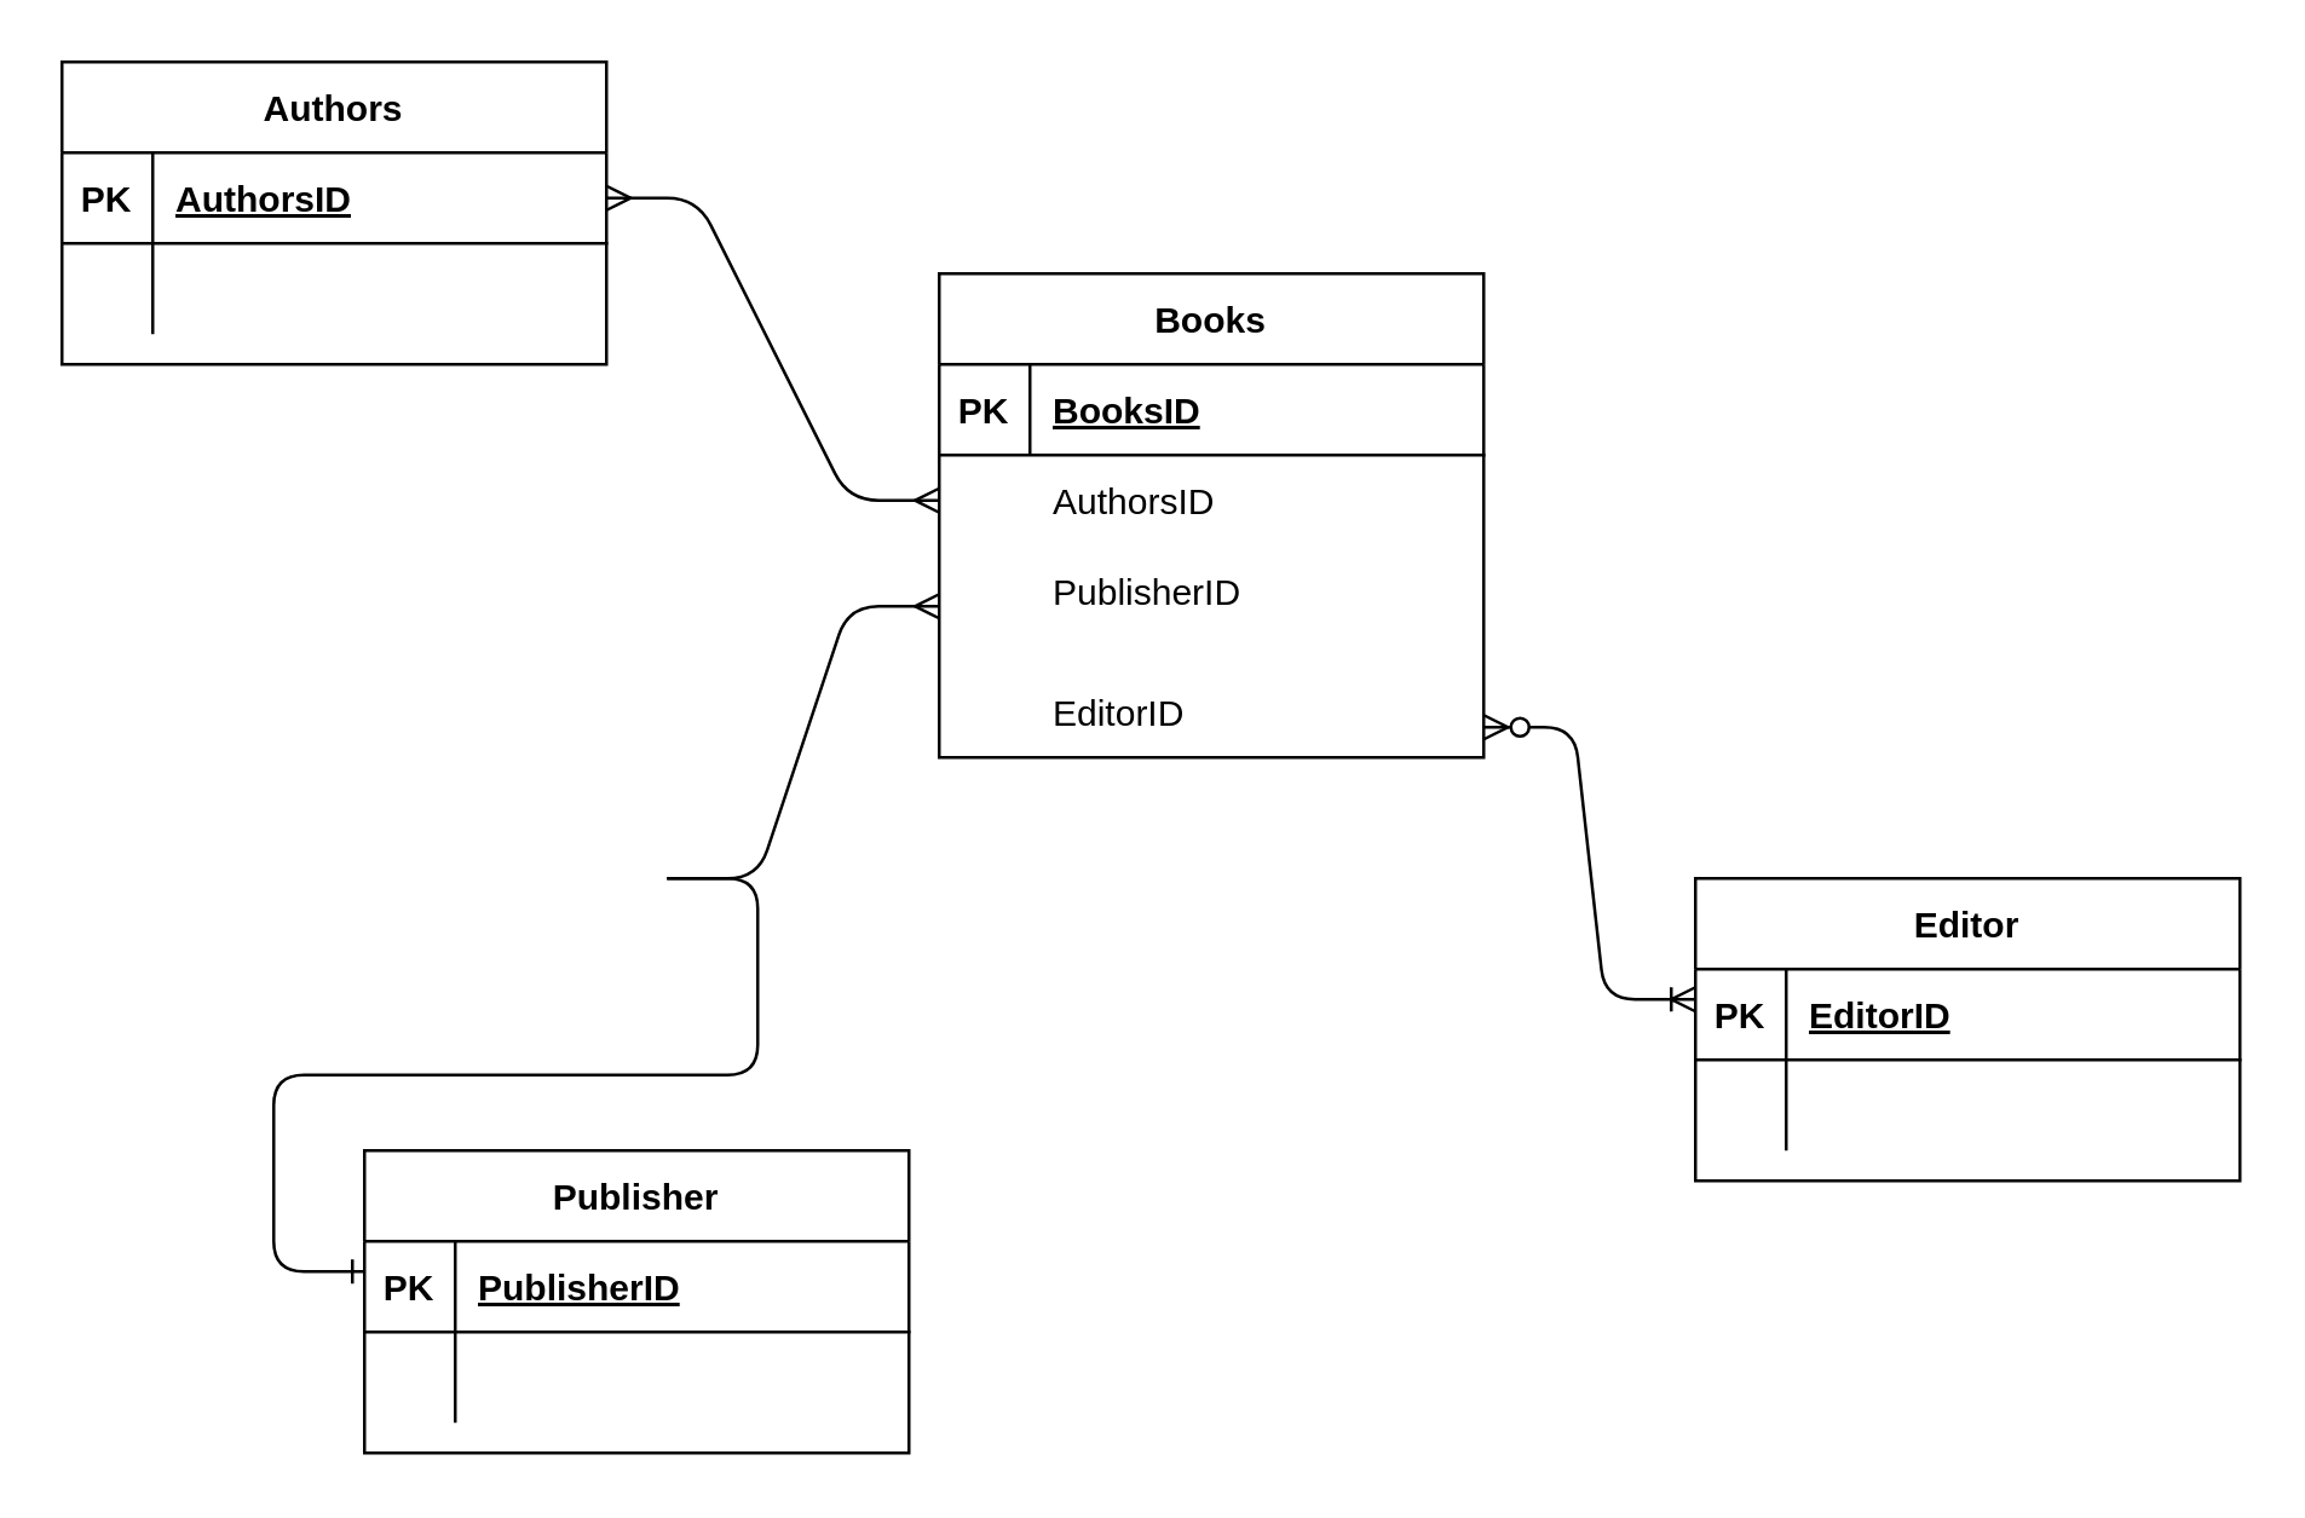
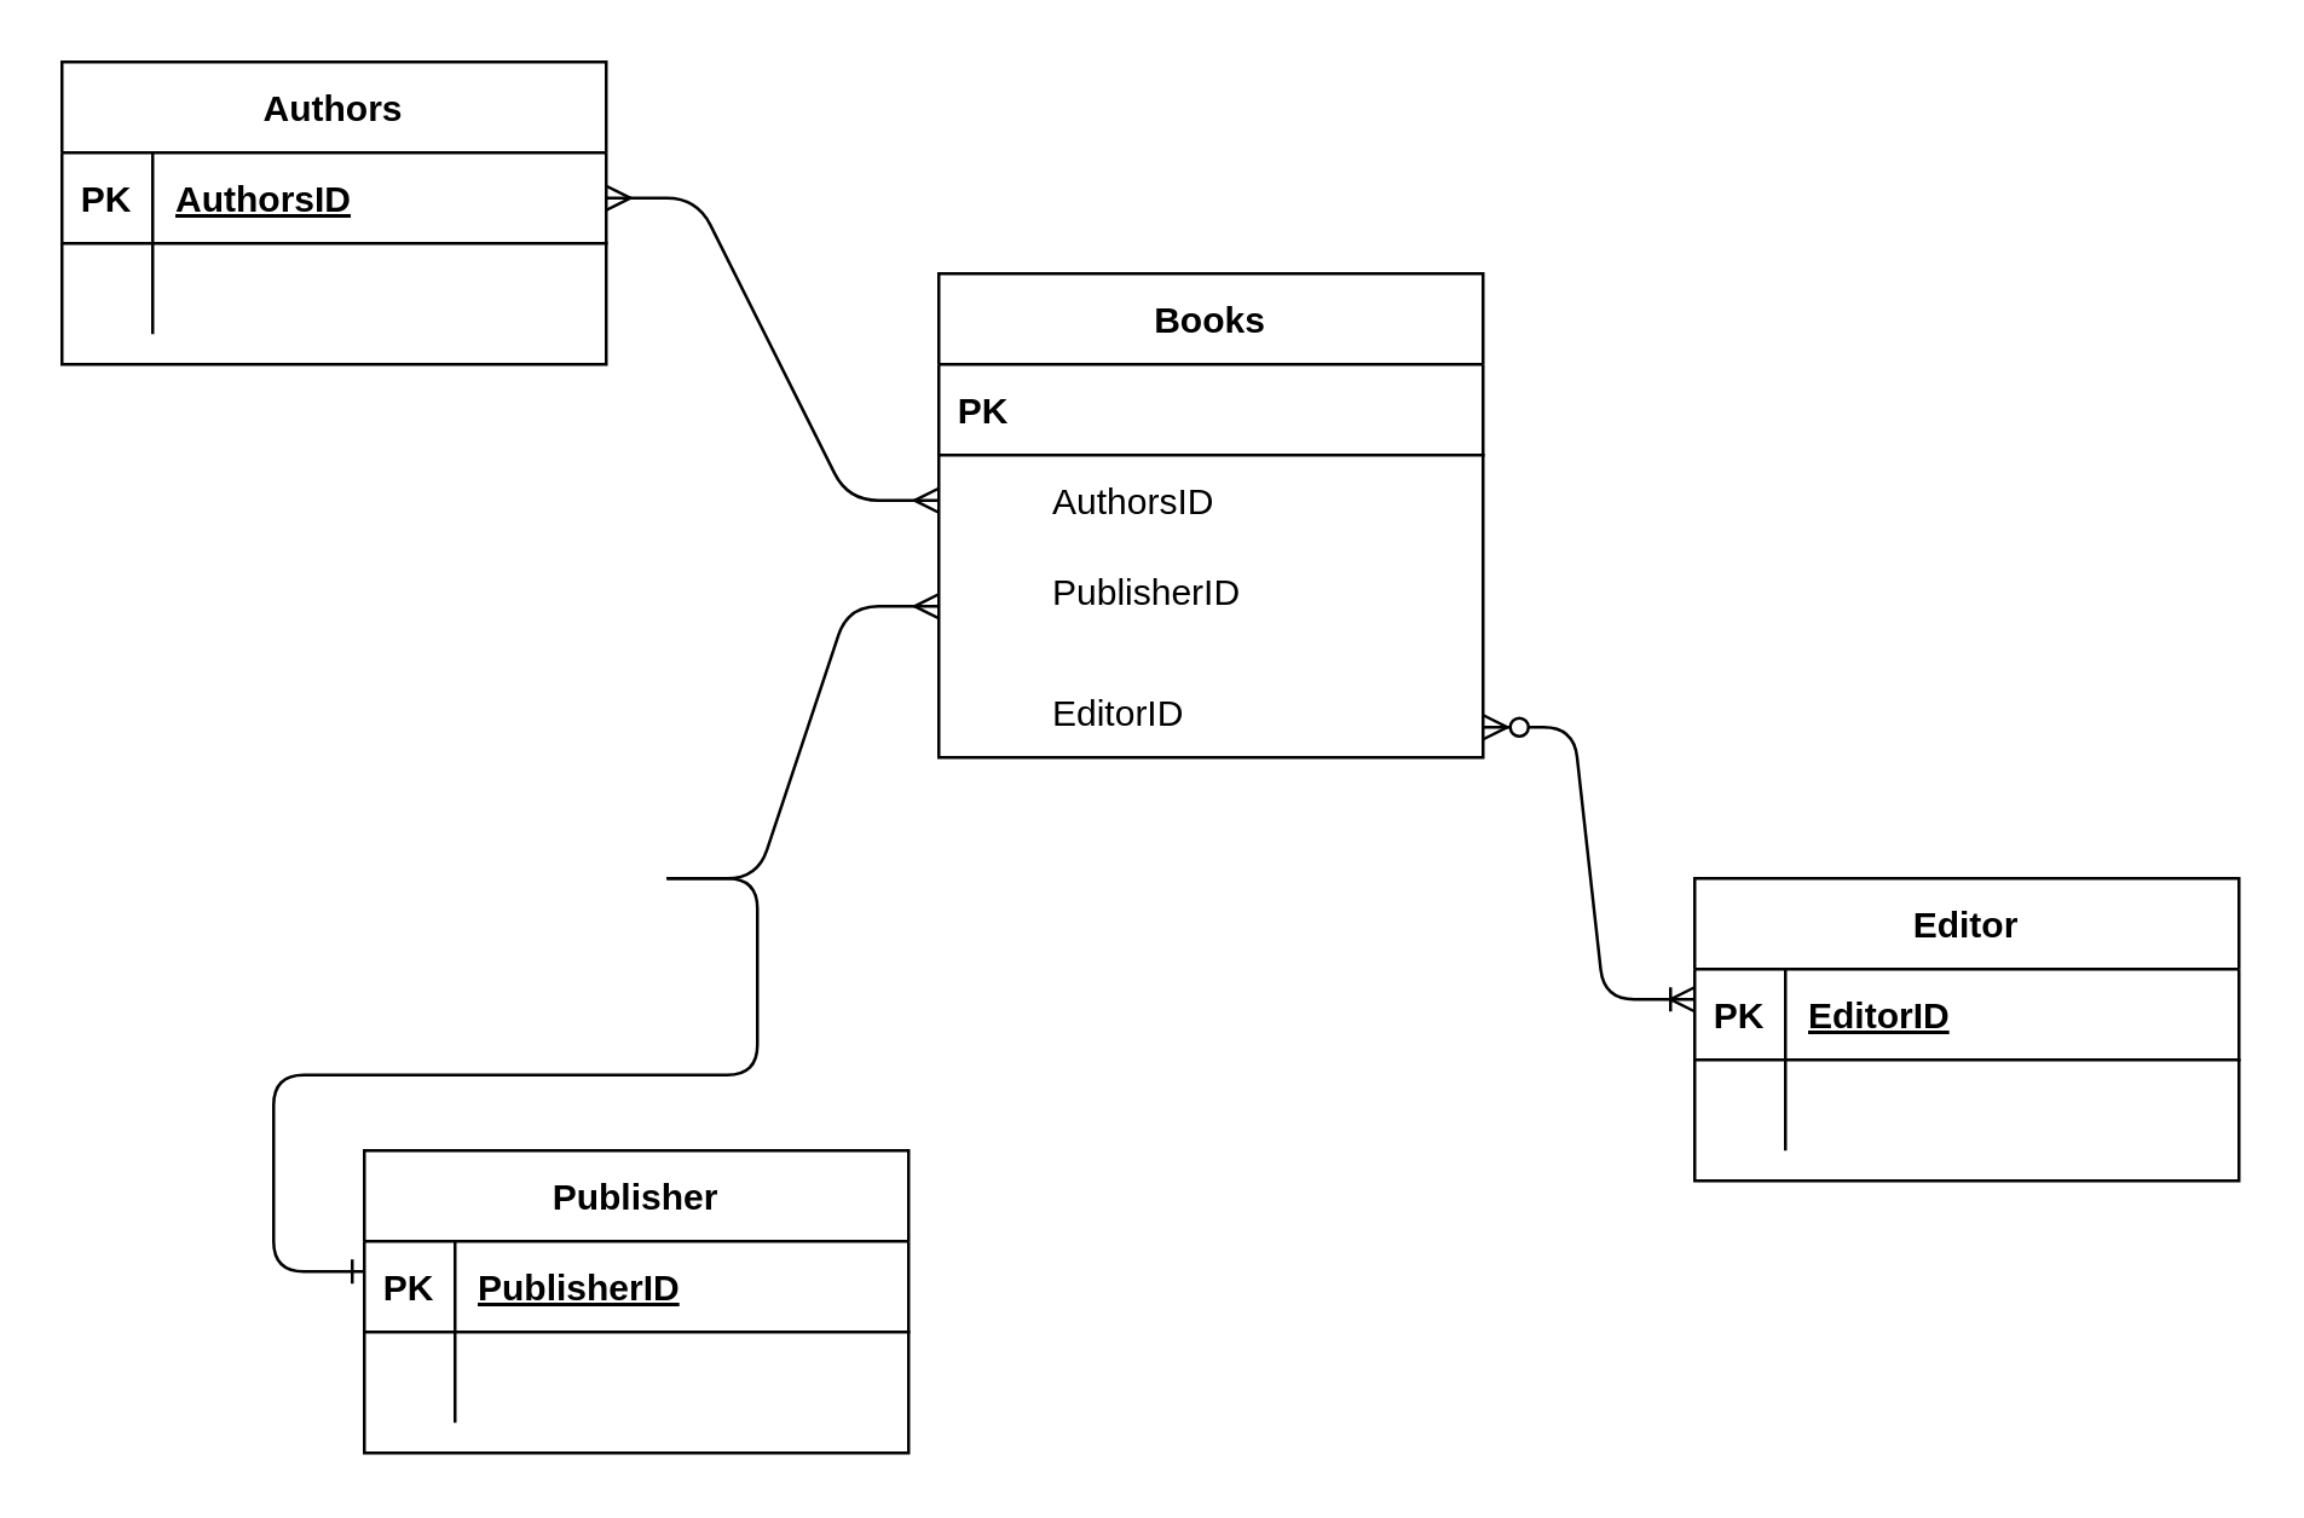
  <mxCell id="0" />
  <mxCell id="1" parent="0" />
  <mxCell id="2" value="" style="edgeStyle=entityRelationEdgeStyle;fontSize=12;html=1;endArrow=ERmany;startArrow=ERmany;entryX=0;entryY=0.5;entryDx=0;entryDy=0;exitX=1;exitY=0.5;exitDx=0;exitDy=0;" parent="1" source="7" target="17" edge="1"><mxGeometry width="100" height="100" relative="1" as="geometry"><mxPoint x="200" y="175" as="sourcePoint" /><mxPoint x="200" y="250" as="targetPoint" /></mxGeometry></mxCell>
  <mxCell id="3" value="" style="edgeStyle=entityRelationEdgeStyle;fontSize=12;html=1;endArrow=ERoneToMany;startArrow=ERzeroToMany;" parent="1" edge="1"><mxGeometry width="100" height="100" relative="1" as="geometry"><mxPoint x="490" y="240" as="sourcePoint" /><mxPoint x="560" y="330" as="targetPoint" /></mxGeometry></mxCell>
  <mxCell id="4" value="" style="edgeStyle=entityRelationEdgeStyle;fontSize=12;html=1;endArrow=ERmany;entryX=0;entryY=0.75;entryDx=0;entryDy=0;" parent="1" edge="1"><mxGeometry width="100" height="100" relative="1" as="geometry"><mxPoint x="220" y="290" as="sourcePoint" /><mxPoint x="310" y="200" as="targetPoint" /></mxGeometry></mxCell>
  <mxCell id="5" value="" style="edgeStyle=entityRelationEdgeStyle;fontSize=12;html=1;endArrow=ERone;endFill=1;" parent="1" edge="1"><mxGeometry width="100" height="100" relative="1" as="geometry"><mxPoint x="220" y="290" as="sourcePoint" /><mxPoint x="120" y="420" as="targetPoint" /></mxGeometry></mxCell>
  <mxCell id="6" value="Authors" style="shape=table;startSize=30;container=1;collapsible=1;childLayout=tableLayout;fixedRows=1;rowLines=0;fontStyle=1;align=center;resizeLast=1;" parent="1" vertex="1"><mxGeometry x="20" y="20" width="180" height="100" as="geometry" /></mxCell>
  <mxCell id="7" value="" style="shape=partialRectangle;collapsible=0;dropTarget=0;pointerEvents=0;fillColor=none;top=0;left=0;bottom=1;right=0;points=[[0,0.5],[1,0.5]];portConstraint=eastwest;" parent="6" vertex="1"><mxGeometry y="30" width="180" height="30" as="geometry" /></mxCell>
  <mxCell id="8" value="PK" style="shape=partialRectangle;connectable=0;fillColor=none;top=0;left=0;bottom=0;right=0;fontStyle=1;overflow=hidden;" parent="7" vertex="1"><mxGeometry width="30" height="30" as="geometry" /></mxCell>
  <mxCell id="9" value="AuthorsID" style="shape=partialRectangle;connectable=0;fillColor=none;top=0;left=0;bottom=0;right=0;align=left;spacingLeft=6;fontStyle=5;overflow=hidden;" parent="7" vertex="1"><mxGeometry x="30" width="150" height="30" as="geometry" /></mxCell>
  <mxCell id="10" value="" style="shape=partialRectangle;collapsible=0;dropTarget=0;pointerEvents=0;fillColor=none;top=0;left=0;bottom=0;right=0;points=[[0,0.5],[1,0.5]];portConstraint=eastwest;" parent="6" vertex="1"><mxGeometry y="60" width="180" height="30" as="geometry" /></mxCell>
  <mxCell id="11" value="" style="shape=partialRectangle;connectable=0;fillColor=none;top=0;left=0;bottom=0;right=0;editable=1;overflow=hidden;" parent="10" vertex="1"><mxGeometry width="30" height="30" as="geometry" /></mxCell>
  <mxCell id="12" value="" style="shape=partialRectangle;connectable=0;fillColor=none;top=0;left=0;bottom=0;right=0;align=left;spacingLeft=6;overflow=hidden;" parent="10" vertex="1"><mxGeometry x="30" width="150" height="30" as="geometry" /></mxCell>
  <mxCell id="13" value="Books" style="shape=table;startSize=30;container=1;collapsible=1;childLayout=tableLayout;fixedRows=1;rowLines=0;fontStyle=1;align=center;resizeLast=1;" parent="1" vertex="1"><mxGeometry x="310" y="90" width="180" height="160" as="geometry" /></mxCell>
  <mxCell id="14" value="" style="shape=partialRectangle;collapsible=0;dropTarget=0;pointerEvents=0;fillColor=none;top=0;left=0;bottom=1;right=0;points=[[0,0.5],[1,0.5]];portConstraint=eastwest;" parent="13" vertex="1"><mxGeometry y="30" width="180" height="30" as="geometry" /></mxCell>
  <mxCell id="15" value="PK" style="shape=partialRectangle;connectable=0;fillColor=none;top=0;left=0;bottom=0;right=0;fontStyle=1;overflow=hidden;" parent="14" vertex="1"><mxGeometry width="30" height="30" as="geometry" /></mxCell>
- <mxCell id="16" value="BooksID" style="shape=partialRectangle;connectable=0;fillColor=none;top=0;left=0;bottom=0;right=0;align=left;spacingLeft=6;fontStyle=5;overflow=hidden;" parent="14" vertex="1"><mxGeometry x="30" width="150" height="30" as="geometry" /></mxCell>
  <mxCell id="17" value="" style="shape=partialRectangle;collapsible=0;dropTarget=0;pointerEvents=0;fillColor=none;top=0;left=0;bottom=0;right=0;points=[[0,0.5],[1,0.5]];portConstraint=eastwest;" parent="13" vertex="1"><mxGeometry y="60" width="180" height="30" as="geometry" /></mxCell>
  <mxCell id="18" value="AuthorsID" style="shape=partialRectangle;connectable=0;fillColor=none;top=0;left=0;bottom=0;right=0;align=left;spacingLeft=6;overflow=hidden;" parent="17" vertex="1"><mxGeometry x="30" width="150" height="30" as="geometry" /></mxCell>
  <mxCell id="19" value="Publisher" style="shape=table;startSize=30;container=1;collapsible=1;childLayout=tableLayout;fixedRows=1;rowLines=0;fontStyle=1;align=center;resizeLast=1;" parent="1" vertex="1"><mxGeometry x="120" y="380" width="180" height="100" as="geometry" /></mxCell>
  <mxCell id="20" value="" style="shape=partialRectangle;collapsible=0;dropTarget=0;pointerEvents=0;fillColor=none;top=0;left=0;bottom=1;right=0;points=[[0,0.5],[1,0.5]];portConstraint=eastwest;" parent="19" vertex="1"><mxGeometry y="30" width="180" height="30" as="geometry" /></mxCell>
  <mxCell id="21" value="PK" style="shape=partialRectangle;connectable=0;fillColor=none;top=0;left=0;bottom=0;right=0;fontStyle=1;overflow=hidden;" parent="20" vertex="1"><mxGeometry width="30" height="30" as="geometry" /></mxCell>
  <mxCell id="22" value="PublisherID" style="shape=partialRectangle;connectable=0;fillColor=none;top=0;left=0;bottom=0;right=0;align=left;spacingLeft=6;fontStyle=5;overflow=hidden;" parent="20" vertex="1"><mxGeometry x="30" width="150" height="30" as="geometry" /></mxCell>
  <mxCell id="23" value="" style="shape=partialRectangle;collapsible=0;dropTarget=0;pointerEvents=0;fillColor=none;top=0;left=0;bottom=0;right=0;points=[[0,0.5],[1,0.5]];portConstraint=eastwest;" parent="19" vertex="1"><mxGeometry y="60" width="180" height="30" as="geometry" /></mxCell>
  <mxCell id="24" value="" style="shape=partialRectangle;connectable=0;fillColor=none;top=0;left=0;bottom=0;right=0;editable=1;overflow=hidden;" parent="23" vertex="1"><mxGeometry width="30" height="30" as="geometry" /></mxCell>
  <mxCell id="25" value="" style="shape=partialRectangle;connectable=0;fillColor=none;top=0;left=0;bottom=0;right=0;align=left;spacingLeft=6;overflow=hidden;" parent="23" vertex="1"><mxGeometry x="30" width="150" height="30" as="geometry" /></mxCell>
  <mxCell id="26" value="Editor" style="shape=table;startSize=30;container=1;collapsible=1;childLayout=tableLayout;fixedRows=1;rowLines=0;fontStyle=1;align=center;resizeLast=1;" parent="1" vertex="1"><mxGeometry x="560" y="290" width="180" height="100" as="geometry" /></mxCell>
  <mxCell id="27" value="" style="shape=partialRectangle;collapsible=0;dropTarget=0;pointerEvents=0;fillColor=none;top=0;left=0;bottom=1;right=0;points=[[0,0.5],[1,0.5]];portConstraint=eastwest;" parent="26" vertex="1"><mxGeometry y="30" width="180" height="30" as="geometry" /></mxCell>
  <mxCell id="28" value="PK" style="shape=partialRectangle;connectable=0;fillColor=none;top=0;left=0;bottom=0;right=0;fontStyle=1;overflow=hidden;" parent="27" vertex="1"><mxGeometry width="30" height="30" as="geometry" /></mxCell>
  <mxCell id="29" value="EditorID" style="shape=partialRectangle;connectable=0;fillColor=none;top=0;left=0;bottom=0;right=0;align=left;spacingLeft=6;fontStyle=5;overflow=hidden;" parent="27" vertex="1"><mxGeometry x="30" width="150" height="30" as="geometry" /></mxCell>
  <mxCell id="30" value="" style="shape=partialRectangle;collapsible=0;dropTarget=0;pointerEvents=0;fillColor=none;top=0;left=0;bottom=0;right=0;points=[[0,0.5],[1,0.5]];portConstraint=eastwest;" parent="26" vertex="1"><mxGeometry y="60" width="180" height="30" as="geometry" /></mxCell>
  <mxCell id="31" value="" style="shape=partialRectangle;connectable=0;fillColor=none;top=0;left=0;bottom=0;right=0;editable=1;overflow=hidden;" parent="30" vertex="1"><mxGeometry width="30" height="30" as="geometry" /></mxCell>
  <mxCell id="32" value="" style="shape=partialRectangle;connectable=0;fillColor=none;top=0;left=0;bottom=0;right=0;align=left;spacingLeft=6;overflow=hidden;" parent="30" vertex="1"><mxGeometry x="30" width="150" height="30" as="geometry" /></mxCell>
  <mxCell id="33" value="PublisherID" style="shape=partialRectangle;connectable=0;fillColor=none;top=0;left=0;bottom=0;right=0;align=left;spacingLeft=6;overflow=hidden;" parent="1" vertex="1"><mxGeometry x="340" y="180" width="150" height="30" as="geometry" /></mxCell>
  <mxCell id="34" value="EditorID" style="shape=partialRectangle;connectable=0;fillColor=none;top=0;left=0;bottom=0;right=0;align=left;spacingLeft=6;overflow=hidden;" parent="1" vertex="1"><mxGeometry x="340" y="220" width="150" height="30" as="geometry" /></mxCell>
